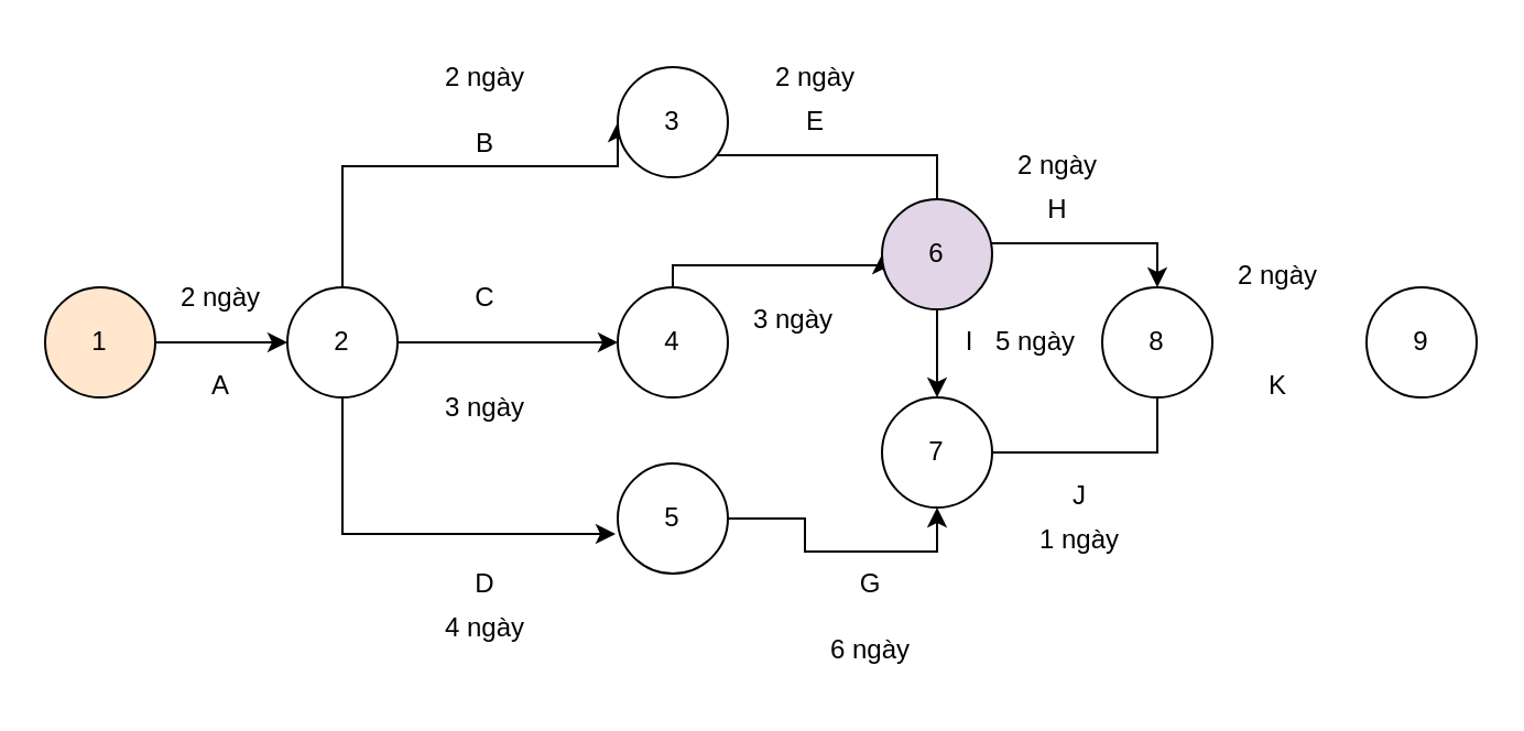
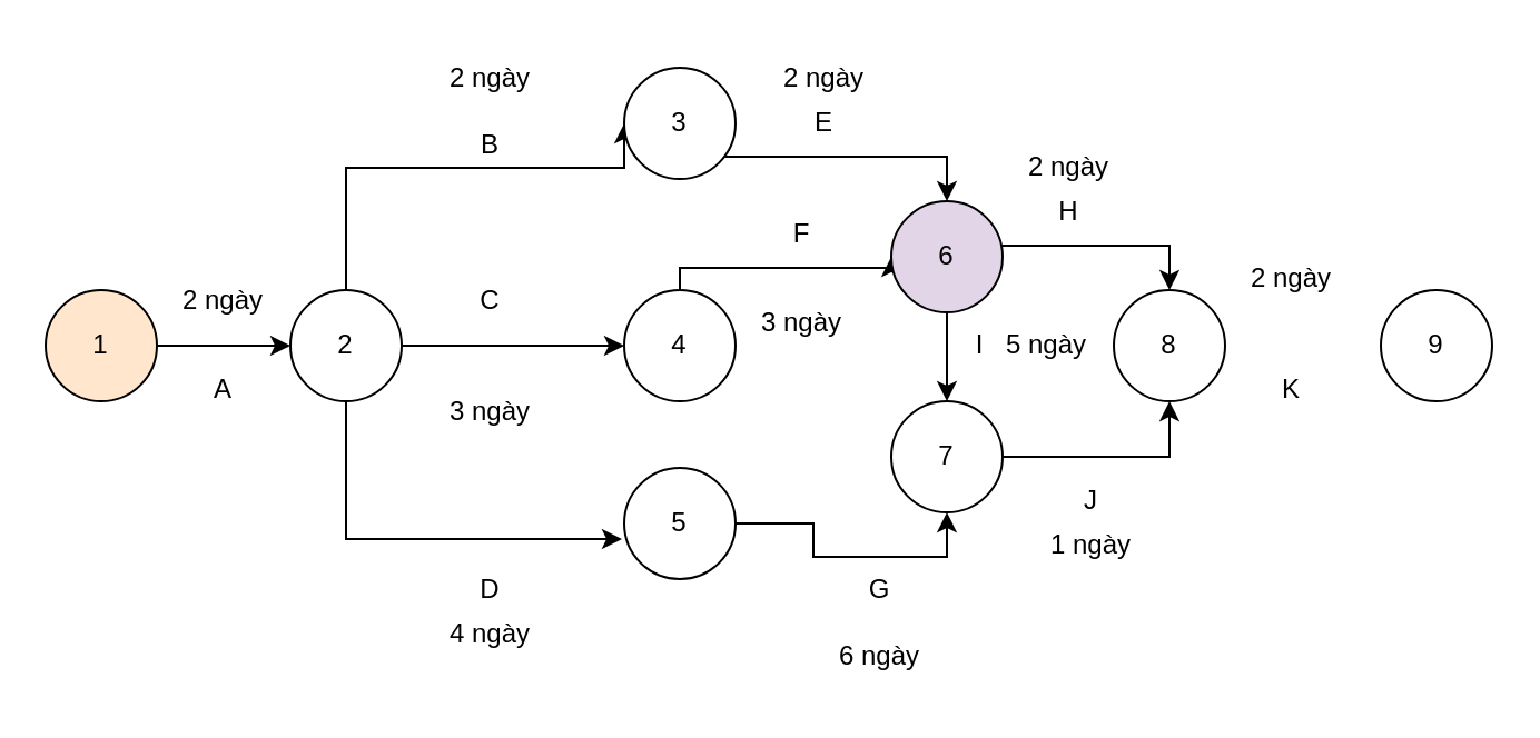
  <mxCell id="0" />
  <mxCell id="1" parent="0" />
  <mxCell id="2" style="edgeStyle=orthogonalEdgeStyle;rounded=0;orthogonalLoop=1;jettySize=auto;html=1;" edge="1" parent="1" source="3" target="7"><mxGeometry relative="1" as="geometry" /></mxCell>
  <mxCell id="3" value="1" style="ellipse;whiteSpace=wrap;html=1;aspect=fixed;fillColor=#ffe6cc;" vertex="1" parent="1"><mxGeometry x="20" y="130" width="50" height="50" as="geometry" /></mxCell>
  <mxCell id="4" style="edgeStyle=orthogonalEdgeStyle;rounded=0;orthogonalLoop=1;jettySize=auto;html=1;entryX=0;entryY=0.5;entryDx=0;entryDy=0;" edge="1" parent="1" source="7" target="11"><mxGeometry relative="1" as="geometry" /></mxCell>
  <mxCell id="5" style="edgeStyle=orthogonalEdgeStyle;rounded=0;orthogonalLoop=1;jettySize=auto;html=1;entryX=0;entryY=0.5;entryDx=0;entryDy=0;" edge="1" parent="1" source="7" target="9"><mxGeometry relative="1" as="geometry"><Array as="points"><mxPoint x="155" y="75" /></Array></mxGeometry></mxCell>
  <mxCell id="6" style="edgeStyle=orthogonalEdgeStyle;rounded=0;orthogonalLoop=1;jettySize=auto;html=1;entryX=-0.02;entryY=0.64;entryDx=0;entryDy=0;entryPerimeter=0;" edge="1" parent="1" source="7" target="13"><mxGeometry relative="1" as="geometry"><Array as="points"><mxPoint x="155" y="242" /></Array></mxGeometry></mxCell>
  <mxCell id="7" value="2" style="ellipse;whiteSpace=wrap;html=1;aspect=fixed;" vertex="1" parent="1"><mxGeometry x="130" y="130" width="50" height="50" as="geometry" /></mxCell>
- <mxCell id="8" style="edgeStyle=orthogonalEdgeStyle;rounded=0;orthogonalLoop=1;jettySize=auto;html=1;entryX=0.5;entryY=0;entryDx=0;entryDy=0;endArrow=none;" edge="1" parent="1" source="9" target="16"><mxGeometry relative="1" as="geometry"><Array as="points"><mxPoint x="425" y="70" /></Array></mxGeometry></mxCell>
+ <mxCell id="8" style="edgeStyle=orthogonalEdgeStyle;rounded=0;orthogonalLoop=1;jettySize=auto;html=1;entryX=0.5;entryY=0;entryDx=0;entryDy=0;" edge="1" parent="1" source="9" target="16"><mxGeometry relative="1" as="geometry"><Array as="points"><mxPoint x="425" y="70" /></Array></mxGeometry></mxCell>
  <mxCell id="9" value="3" style="ellipse;whiteSpace=wrap;html=1;aspect=fixed;" vertex="1" parent="1"><mxGeometry x="280" y="30" width="50" height="50" as="geometry" /></mxCell>
  <mxCell id="10" style="edgeStyle=orthogonalEdgeStyle;rounded=0;orthogonalLoop=1;jettySize=auto;html=1;entryX=0;entryY=0.5;entryDx=0;entryDy=0;" edge="1" parent="1" source="11" target="16"><mxGeometry relative="1" as="geometry"><Array as="points"><mxPoint x="305" y="120" /><mxPoint x="400" y="120" /></Array></mxGeometry></mxCell>
  <mxCell id="11" value="4" style="ellipse;whiteSpace=wrap;html=1;aspect=fixed;" vertex="1" parent="1"><mxGeometry x="280" y="130" width="50" height="50" as="geometry" /></mxCell>
  <mxCell id="12" style="edgeStyle=orthogonalEdgeStyle;rounded=0;orthogonalLoop=1;jettySize=auto;html=1;entryX=0.5;entryY=1;entryDx=0;entryDy=0;" edge="1" parent="1" source="13" target="18"><mxGeometry relative="1" as="geometry" /></mxCell>
  <mxCell id="13" value="5" style="ellipse;whiteSpace=wrap;html=1;aspect=fixed;" vertex="1" parent="1"><mxGeometry x="280" y="210" width="50" height="50" as="geometry" /></mxCell>
  <mxCell id="14" style="edgeStyle=orthogonalEdgeStyle;rounded=0;orthogonalLoop=1;jettySize=auto;html=1;" edge="1" parent="1" source="16" target="18"><mxGeometry relative="1" as="geometry" /></mxCell>
  <mxCell id="15" style="edgeStyle=orthogonalEdgeStyle;rounded=0;orthogonalLoop=1;jettySize=auto;html=1;entryX=0.5;entryY=0;entryDx=0;entryDy=0;" edge="1" parent="1" source="16" target="19"><mxGeometry relative="1" as="geometry"><Array as="points"><mxPoint x="525" y="110" /></Array></mxGeometry></mxCell>
  <mxCell id="16" value="6" style="ellipse;whiteSpace=wrap;html=1;aspect=fixed;fillColor=#e1d5e7;" vertex="1" parent="1"><mxGeometry x="400" y="90" width="50" height="50" as="geometry" /></mxCell>
- <mxCell id="17" style="edgeStyle=orthogonalEdgeStyle;rounded=0;orthogonalLoop=1;jettySize=auto;html=1;entryX=0.5;entryY=1;entryDx=0;entryDy=0;endArrow=none;" edge="1" parent="1" source="18" target="19"><mxGeometry relative="1" as="geometry" /></mxCell>
+ <mxCell id="17" style="edgeStyle=orthogonalEdgeStyle;rounded=0;orthogonalLoop=1;jettySize=auto;html=1;entryX=0.5;entryY=1;entryDx=0;entryDy=0;" edge="1" parent="1" source="18" target="19"><mxGeometry relative="1" as="geometry" /></mxCell>
  <mxCell id="18" value="7" style="ellipse;whiteSpace=wrap;html=1;aspect=fixed;" vertex="1" parent="1"><mxGeometry x="400" y="180" width="50" height="50" as="geometry" /></mxCell>
  <mxCell id="19" value="8" style="ellipse;whiteSpace=wrap;html=1;aspect=fixed;" vertex="1" parent="1"><mxGeometry x="500" y="130" width="50" height="50" as="geometry" /></mxCell>
  <mxCell id="20" value="9" style="ellipse;whiteSpace=wrap;html=1;aspect=fixed;" vertex="1" parent="1"><mxGeometry x="620" y="130" width="50" height="50" as="geometry" /></mxCell>
  <mxCell id="21" value="A&lt;span style=&quot;color: rgba(0, 0, 0, 0); font-family: monospace; font-size: 0px; text-align: start;&quot;&gt;%3CmxGraphModel%3E%3Croot%3E%3CmxCell%20id%3D%220%22%2F%3E%3CmxCell%20id%3D%221%22%20parent%3D%220%22%2F%3E%3CmxCell%20id%3D%222%22%20value%3D%228%22%20style%3D%22ellipse%3BwhiteSpace%3Dwrap%3Bhtml%3D1%3Baspect%3Dfixed%3B%22%20vertex%3D%221%22%20parent%3D%221%22%3E%3CmxGeometry%20x%3D%22500%22%20y%3D%22170%22%20width%3D%2250%22%20height%3D%2250%22%20as%3D%22geometry%22%2F%3E%3C%2FmxCell%3E%3C%2Froot%3E%3C%2FmxGraphModel%3E&lt;/span&gt;" style="text;html=1;strokeColor=none;fillColor=none;align=center;verticalAlign=middle;whiteSpace=wrap;rounded=0;" vertex="1" parent="1"><mxGeometry x="70" y="160" width="60" height="30" as="geometry" /></mxCell>
  <mxCell id="22" value="2 ngày" style="text;html=1;strokeColor=none;fillColor=none;align=center;verticalAlign=middle;whiteSpace=wrap;rounded=0;" vertex="1" parent="1"><mxGeometry x="70" y="120" width="60" height="30" as="geometry" /></mxCell>
  <mxCell id="23" value="2 ngày" style="text;html=1;strokeColor=none;fillColor=none;align=center;verticalAlign=middle;whiteSpace=wrap;rounded=0;" vertex="1" parent="1"><mxGeometry x="190" y="20" width="60" height="30" as="geometry" /></mxCell>
  <mxCell id="24" value="2 ngày" style="text;html=1;strokeColor=none;fillColor=none;align=center;verticalAlign=middle;whiteSpace=wrap;rounded=0;" vertex="1" parent="1"><mxGeometry x="340" y="20" width="60" height="30" as="geometry" /></mxCell>
  <mxCell id="25" value="2 ngày" style="text;html=1;strokeColor=none;fillColor=none;align=center;verticalAlign=middle;whiteSpace=wrap;rounded=0;" vertex="1" parent="1"><mxGeometry x="450" y="60" width="60" height="30" as="geometry" /></mxCell>
  <mxCell id="26" value="2 ngày" style="text;html=1;strokeColor=none;fillColor=none;align=center;verticalAlign=middle;whiteSpace=wrap;rounded=0;" vertex="1" parent="1"><mxGeometry x="550" y="110" width="60" height="30" as="geometry" /></mxCell>
  <mxCell id="27" value="1 ngày" style="text;html=1;strokeColor=none;fillColor=none;align=center;verticalAlign=middle;whiteSpace=wrap;rounded=0;" vertex="1" parent="1"><mxGeometry x="460" y="230" width="60" height="30" as="geometry" /></mxCell>
  <mxCell id="28" value="5 ngày" style="text;html=1;strokeColor=none;fillColor=none;align=center;verticalAlign=middle;whiteSpace=wrap;rounded=0;" vertex="1" parent="1"><mxGeometry x="440" y="140" width="60" height="30" as="geometry" /></mxCell>
  <mxCell id="29" value="3 ngày" style="text;html=1;strokeColor=none;fillColor=none;align=center;verticalAlign=middle;whiteSpace=wrap;rounded=0;" vertex="1" parent="1"><mxGeometry x="330" y="130" width="60" height="30" as="geometry" /></mxCell>
  <mxCell id="30" value="6 ngày" style="text;html=1;strokeColor=none;fillColor=none;align=center;verticalAlign=middle;whiteSpace=wrap;rounded=0;" vertex="1" parent="1"><mxGeometry x="365" y="280" width="60" height="30" as="geometry" /></mxCell>
  <mxCell id="31" value="4 ngày" style="text;html=1;strokeColor=none;fillColor=none;align=center;verticalAlign=middle;whiteSpace=wrap;rounded=0;" vertex="1" parent="1"><mxGeometry x="190" y="270" width="60" height="30" as="geometry" /></mxCell>
  <mxCell id="32" value="3 ngày" style="text;html=1;strokeColor=none;fillColor=none;align=center;verticalAlign=middle;whiteSpace=wrap;rounded=0;" vertex="1" parent="1"><mxGeometry x="190" y="170" width="60" height="30" as="geometry" /></mxCell>
  <mxCell id="33" value="B" style="text;html=1;strokeColor=none;fillColor=none;align=center;verticalAlign=middle;whiteSpace=wrap;rounded=0;" vertex="1" parent="1"><mxGeometry x="190" y="50" width="60" height="30" as="geometry" /></mxCell>
  <mxCell id="34" value="C" style="text;html=1;strokeColor=none;fillColor=none;align=center;verticalAlign=middle;whiteSpace=wrap;rounded=0;" vertex="1" parent="1"><mxGeometry x="190" y="120" width="60" height="30" as="geometry" /></mxCell>
  <mxCell id="35" value="D" style="text;html=1;strokeColor=none;fillColor=none;align=center;verticalAlign=middle;whiteSpace=wrap;rounded=0;" vertex="1" parent="1"><mxGeometry x="190" y="250" width="60" height="30" as="geometry" /></mxCell>
  <mxCell id="36" value="G" style="text;html=1;strokeColor=none;fillColor=none;align=center;verticalAlign=middle;whiteSpace=wrap;rounded=0;" vertex="1" parent="1"><mxGeometry x="365" y="250" width="60" height="30" as="geometry" /></mxCell>
+ <mxCell id="37" value="F" style="text;html=1;strokeColor=none;fillColor=none;align=center;verticalAlign=middle;whiteSpace=wrap;rounded=0;" vertex="1" parent="1"><mxGeometry x="330" y="90" width="60" height="30" as="geometry" /></mxCell>
  <mxCell id="38" value="E" style="text;html=1;strokeColor=none;fillColor=none;align=center;verticalAlign=middle;whiteSpace=wrap;rounded=0;" vertex="1" parent="1"><mxGeometry x="340" y="40" width="60" height="30" as="geometry" /></mxCell>
  <mxCell id="39" value="H" style="text;html=1;strokeColor=none;fillColor=none;align=center;verticalAlign=middle;whiteSpace=wrap;rounded=0;" vertex="1" parent="1"><mxGeometry x="450" y="80" width="60" height="30" as="geometry" /></mxCell>
  <mxCell id="40" value="J" style="text;html=1;strokeColor=none;fillColor=none;align=center;verticalAlign=middle;whiteSpace=wrap;rounded=0;" vertex="1" parent="1"><mxGeometry x="460" y="210" width="60" height="30" as="geometry" /></mxCell>
  <mxCell id="41" value="I" style="text;html=1;strokeColor=none;fillColor=none;align=center;verticalAlign=middle;whiteSpace=wrap;rounded=0;" vertex="1" parent="1"><mxGeometry x="410" y="140" width="60" height="30" as="geometry" /></mxCell>
  <mxCell id="42" value="K" style="text;html=1;strokeColor=none;fillColor=none;align=center;verticalAlign=middle;whiteSpace=wrap;rounded=0;" vertex="1" parent="1"><mxGeometry x="550" y="160" width="60" height="30" as="geometry" /></mxCell>
